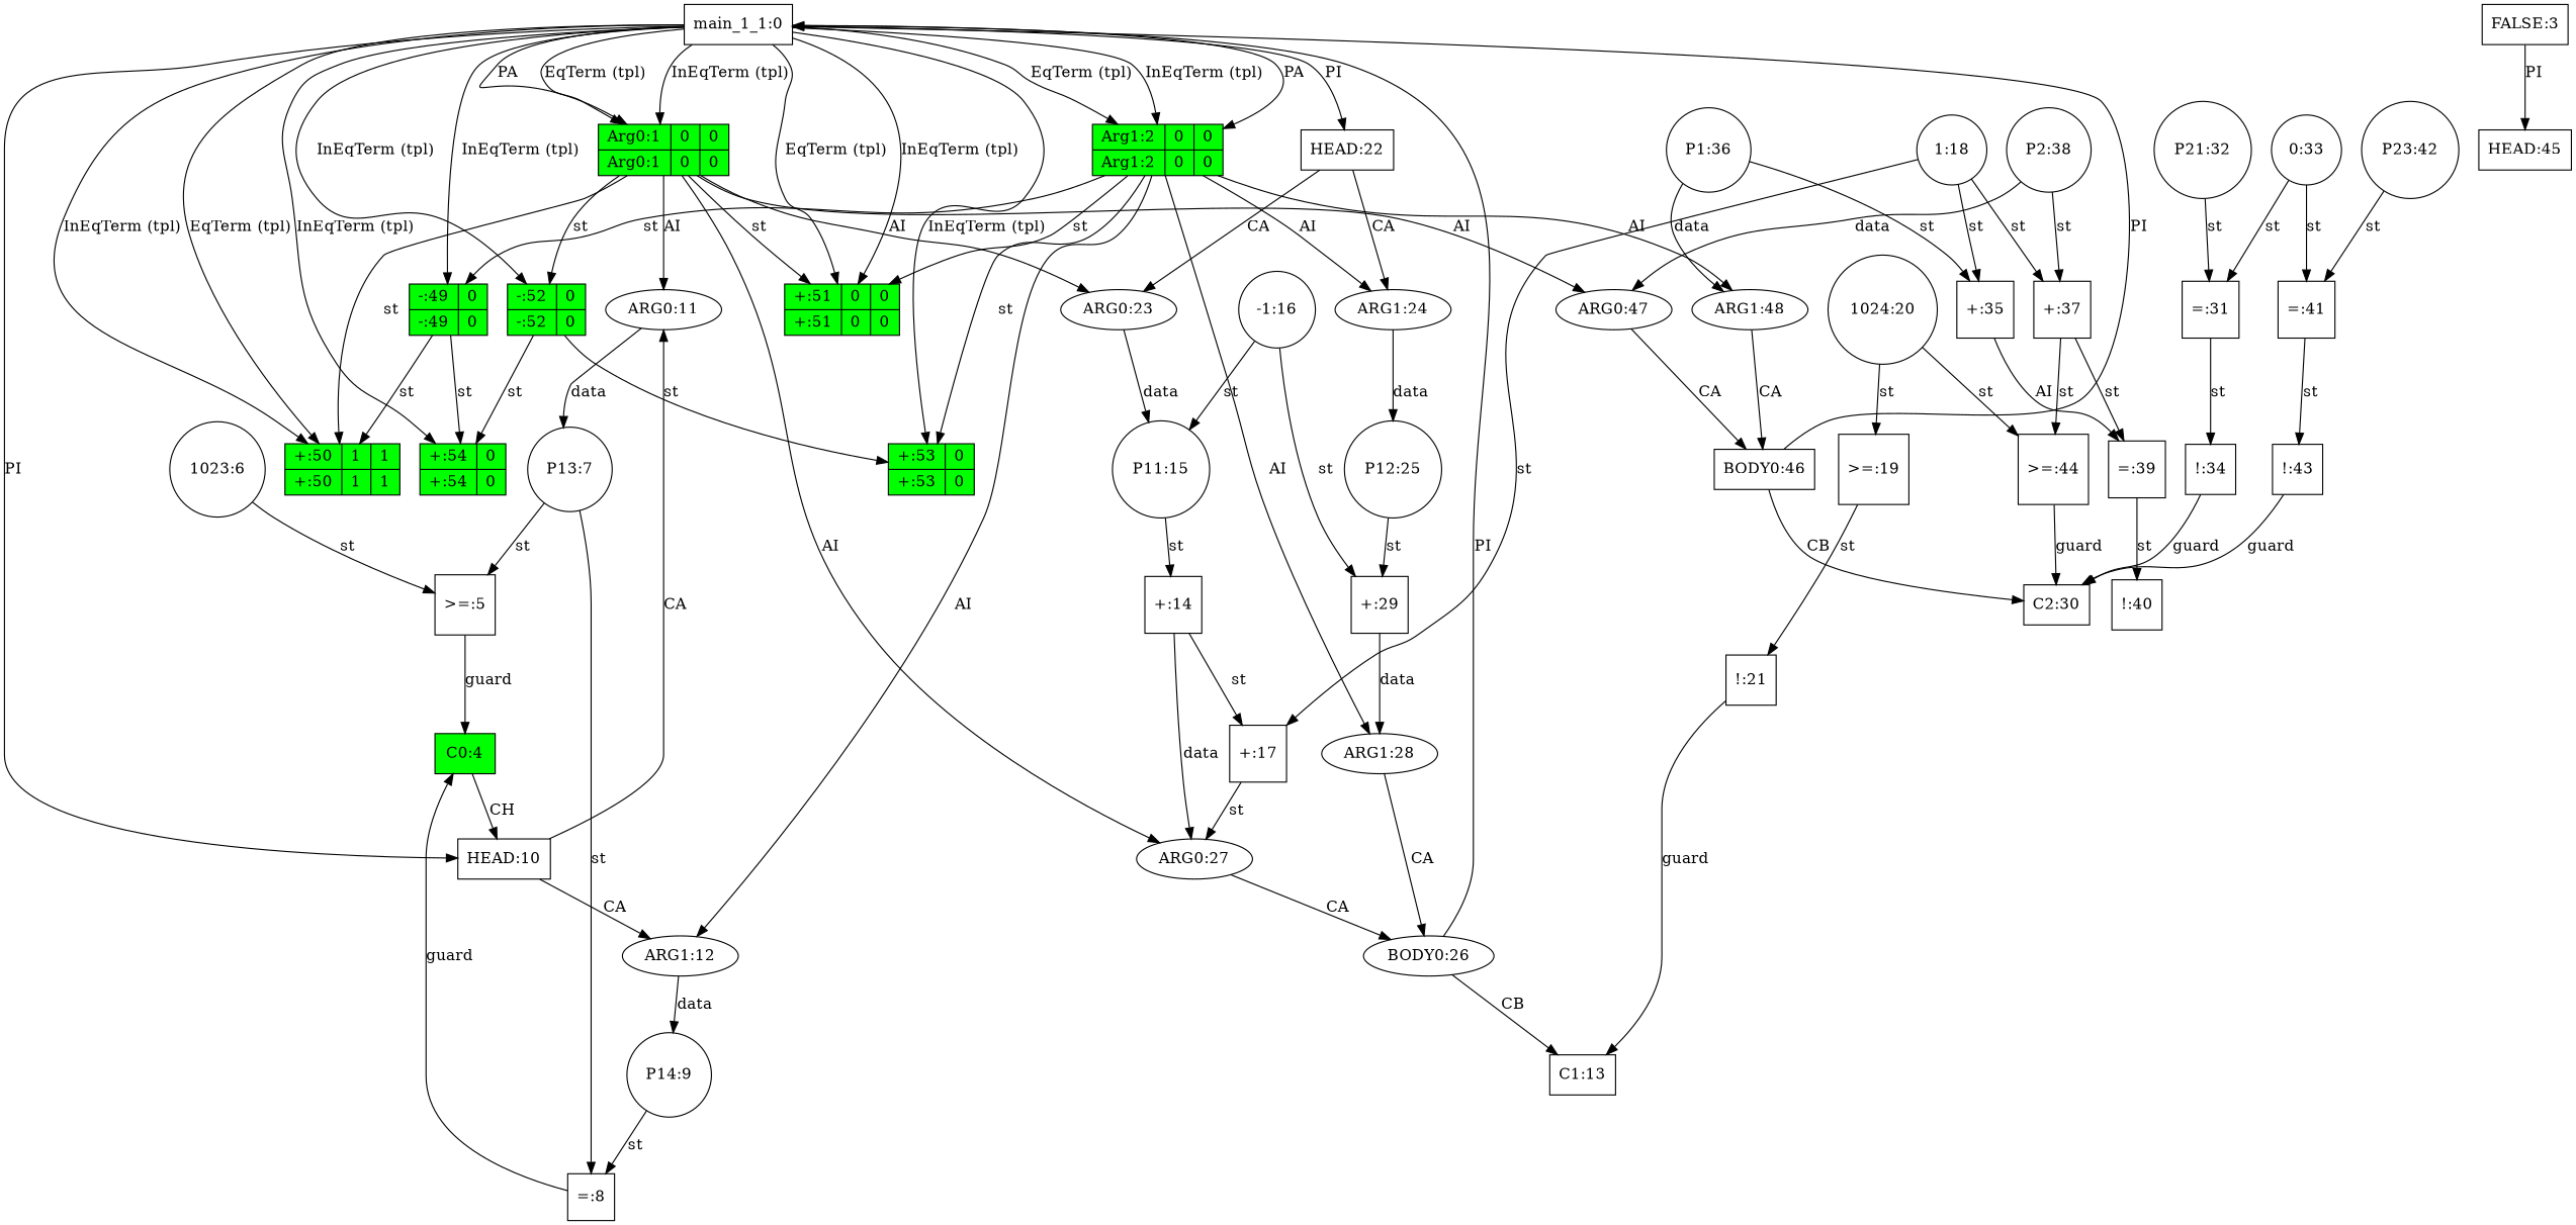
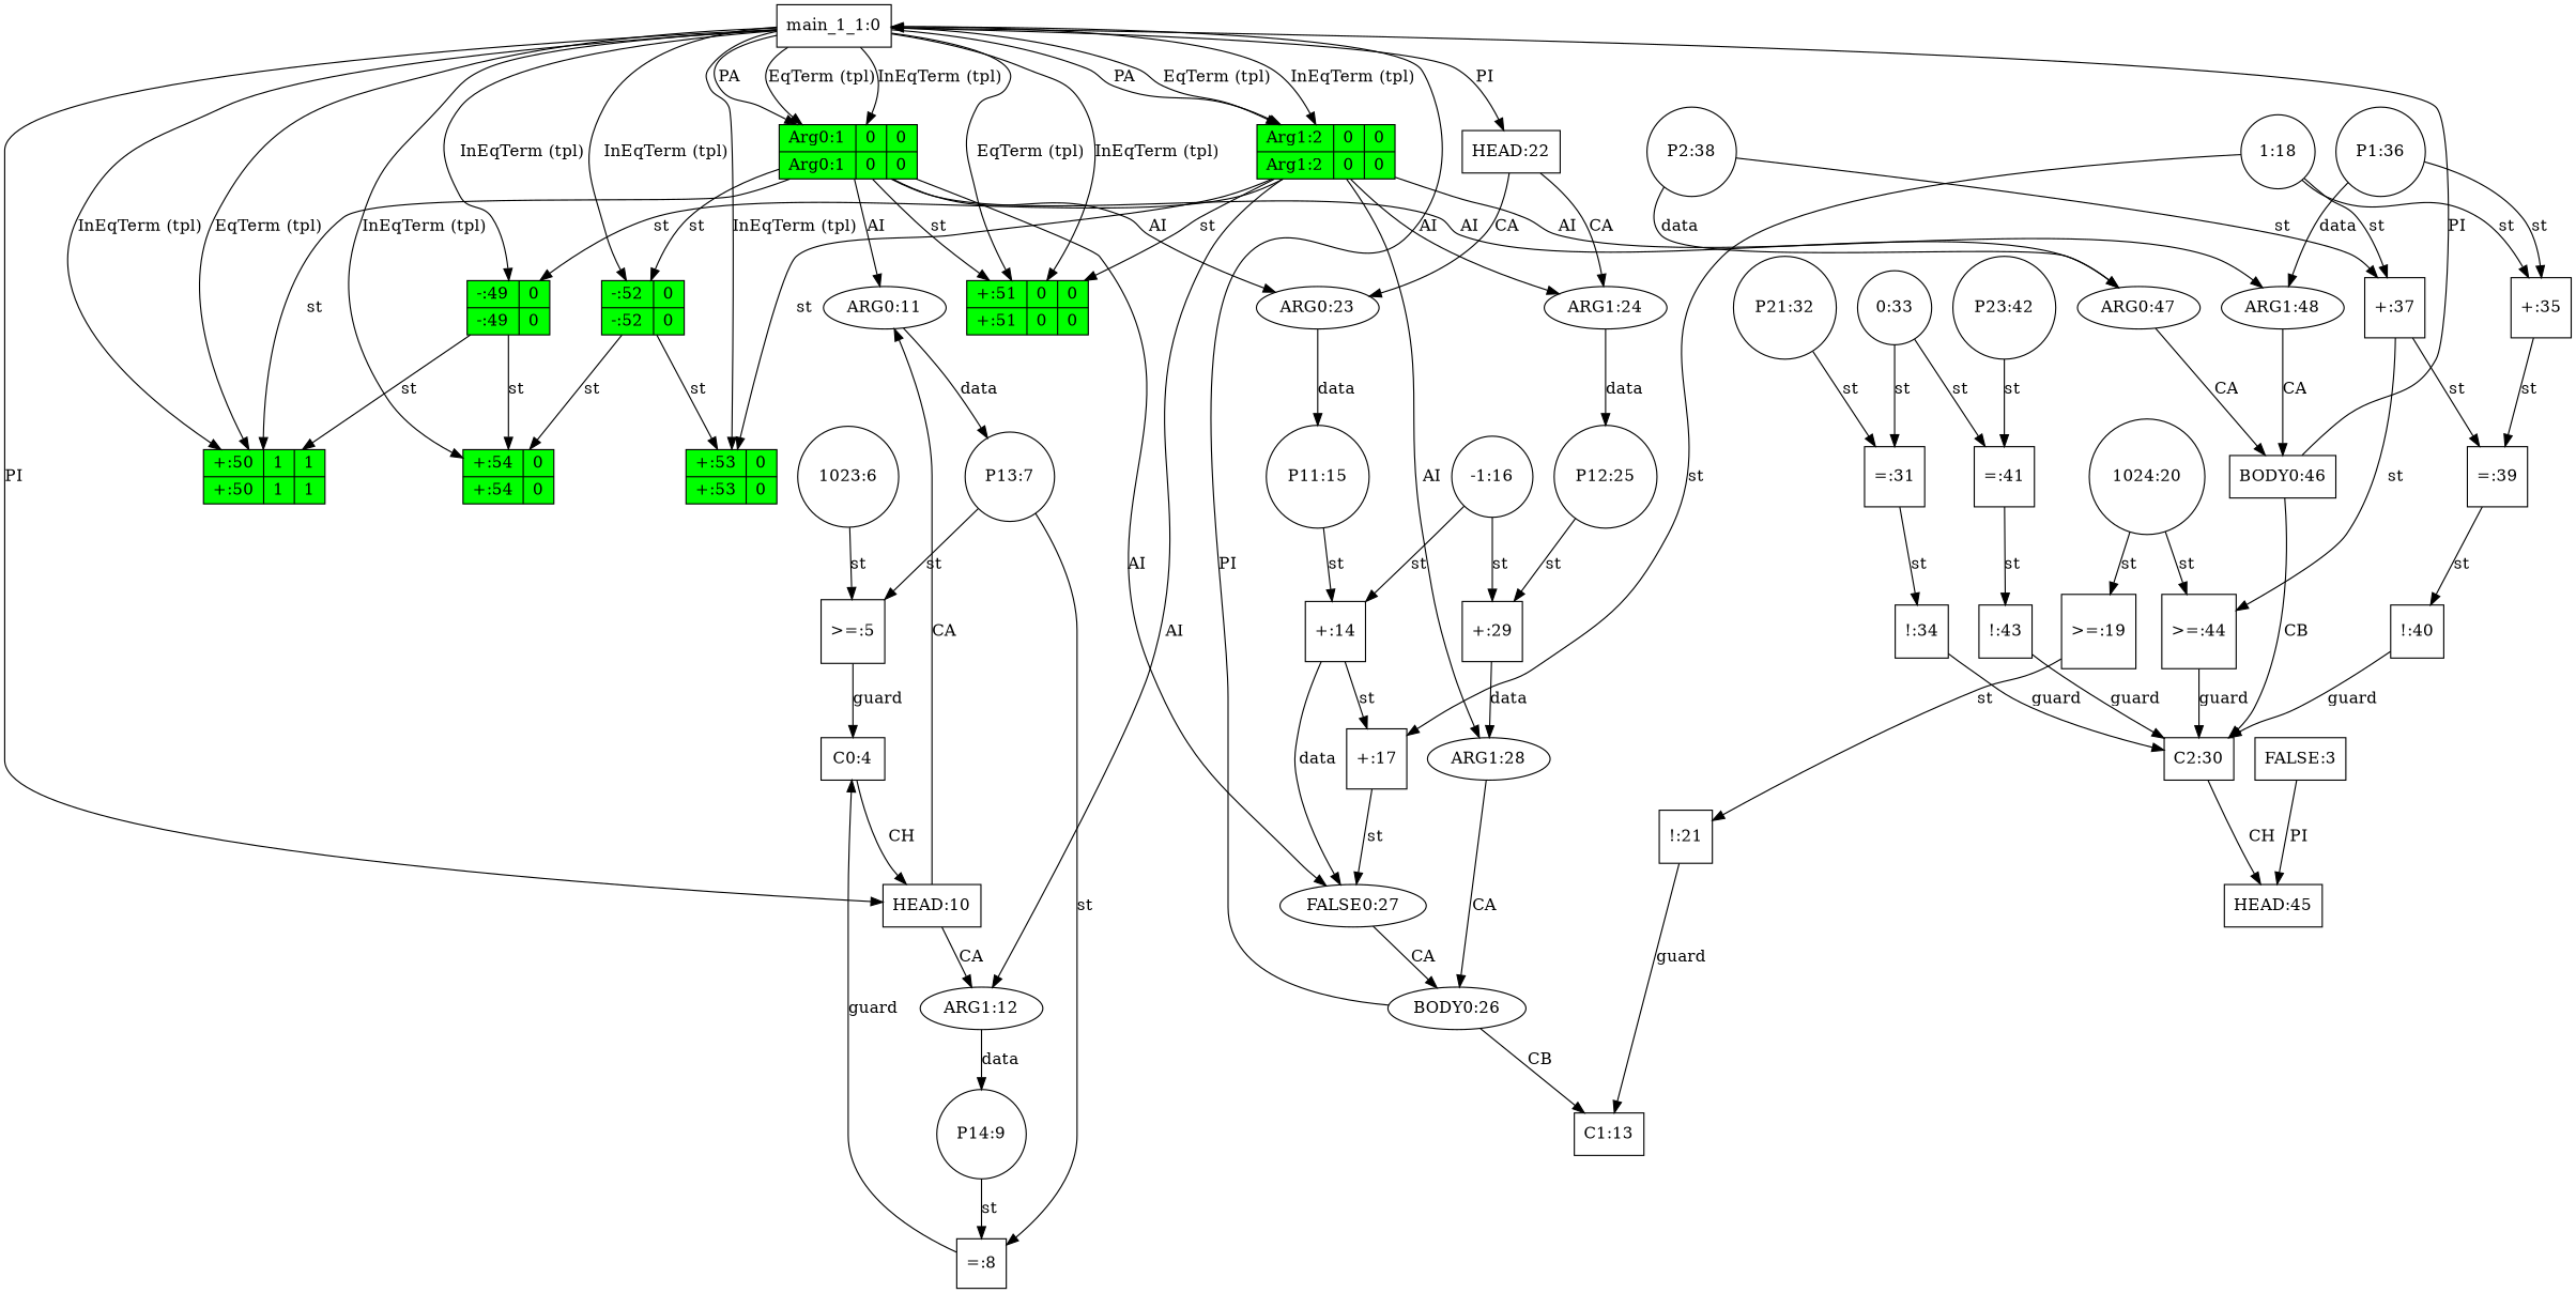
  digraph {
    node [color=black fillcolor=white shape=square style=filled]
    n1 [label="main_1_1:0" nodeName=predicate_0 shape=box]
    n2 [fillcolor=green label="{{Arg0:1|0|0}|{Arg0:1|0|0}}" shape=record]
    n3 [fillcolor=green label="{{Arg1:2|0|0}|{Arg1:2|0|0}}" shape=record]
    n4 [label="HEAD:10" nodeName=clauseHead_0 shape=box]
    n5 [label="HEAD:22" nodeName=clauseHead_1 shape=box]
    n6 [fillcolor=green label="{{-:49|0}|{-:49|0}}" shape=record]
    n7 [fillcolor=green label="{{+:50|1|1}|{+:50|1|1}}" shape=record]
    n8 [fillcolor=green label="{{+:51|0|0}|{+:51|0|0}}" shape=record]
    n9 [fillcolor=green label="{{-:52|0}|{-:52|0}}" shape=record]
    n10 [fillcolor=green label="{{+:53|0}|{+:53|0}}" shape=record]
    n11 [fillcolor=green label="{{+:54|0}|{+:54|0}}" shape=record]
    n12 [label="ARG0:11" nodeName=clauseArgument_0 shape=ellipse]
    n13 [label="ARG0:23" nodeName=clauseArgument_2 shape=ellipse]
-   n14 [label="ARG0:27" nodeName=clauseArgument_4 shape=ellipse]
+   n14 [label="FALSE0:27" nodeName=clauseArgument_4 shape=ellipse]
    n15 [label="ARG0:47" nodeName=clauseArgument_6 shape=ellipse]
    n16 [label="ARG1:12" nodeName=clauseArgument_1 shape=ellipse]
    n17 [label="ARG1:24" nodeName=clauseArgument_3 shape=ellipse]
    n18 [label="ARG1:28" nodeName=clauseArgument_5 shape=ellipse]
    n19 [label="ARG1:48" nodeName=clauseArgument_7 shape=ellipse]
    n20 [label="P13:7" nodeName=P13_7 shape=circle]
    n21 [label="P11:15" nodeName=P11_15 shape=circle]
    n22 [label="BODY0:26" nodeName=clauseBody_0 shape=ellipse]
    n23 [label="BODY0:46" nodeName=clauseBody_1 shape=box]
    n24 [label="P14:9" nodeName=P14_9 shape=circle]
    n25 [label="P12:25" nodeName=P12_25 shape=circle]
    n26 [label="1023:6" nodeName="1023_6" shape=circle]
    n27 [label=">=:5" nodeName=">=_5"]
-   n28 [fillcolor=green label="C0:4" nodeName=clause_0 shape=box]
+   n28 [label="C0:4" nodeName=clause_0 shape=box]
    n29 [label="=:8" nodeName="=_8"]
    n30 [label="+:14" nodeName="+_14"]
    n31 [label="+:17" nodeName="+_17"]
    n32 [label="-1:16" nodeName="-1_16" shape=circle]
    n33 [label="+:29" nodeName="+_29"]
    n34 [label=">=:19" nodeName=">=_19"]
    n35 [label="!:21" nodeName="!_21"]
    n36 [label="1:18" nodeName="1_18" shape=circle]
    n37 [label="+:35" nodeName="+_35"]
    n38 [label="+:37" nodeName="+_37"]
    n39 [label="=:39" nodeName="=_39"]
    n40 [label=">=:44" nodeName=">=_44"]
    n41 [label="C1:13" nodeName=clause_1 shape=box]
    n42 [label="1024:20" nodeName="1024_20" shape=circle]
    n43 [label="C2:30" nodeName=clause_2 shape=box]
    n44 [label="P21:32" nodeName=P21_32 shape=circle]
    n45 [label="=:31" nodeName="=_31"]
    n46 [label="!:34" nodeName="!_34"]
    n47 [label="0:33" nodeName="0_33" shape=circle]
    n48 [label="=:41" nodeName="=_41"]
    n49 [label="!:43" nodeName="!_43"]
    n50 [label="HEAD:45" nodeName=clauseHead_2 shape=box]
    n51 [label="P1:36" nodeName=P1_36 shape=circle]
    n52 [label="!:40" nodeName="!_40"]
    n53 [label="P2:38" nodeName=P2_38 shape=circle]
    n54 [label="P23:42" nodeName=P23_42 shape=circle]
    n55 [label="FALSE:3" nodeName=FALSE shape=box]
    n1 -> n2 [label=PA]
    n1 -> n2 [label="EqTerm (tpl)"]
    n1 -> n2 [label="InEqTerm (tpl)"]
    n1 -> n3 [label=PA]
    n1 -> n3 [label="EqTerm (tpl)"]
    n1 -> n3 [label="InEqTerm (tpl)"]
    n1 -> n4 [label=PI]
    n1 -> n5 [label=PI]
    n1 -> n6 [label="InEqTerm (tpl)"]
    n1 -> n7 [label="EqTerm (tpl)"]
    n1 -> n7 [label="InEqTerm (tpl)"]
    n1 -> n8 [label="EqTerm (tpl)"]
    n1 -> n8 [label="InEqTerm (tpl)"]
    n1 -> n9 [label="InEqTerm (tpl)"]
    n1 -> n10 [label="InEqTerm (tpl)"]
    n1 -> n11 [label="InEqTerm (tpl)"]
    n2 -> n7 [label=st]
    n2 -> n8 [label=st]
    n2 -> n9 [label=st]
    n2 -> n12 [label=AI]
    n2 -> n13 [label=AI]
    n2 -> n14 [label=AI]
    n2 -> n15 [label=AI]
    n3 -> n6 [label=st]
    n3 -> n8 [label=st]
    n3 -> n10 [label=st]
    n3 -> n16 [label=AI]
    n3 -> n17 [label=AI]
    n3 -> n18 [label=AI]
    n3 -> n19 [label=AI]
    n4 -> n12 [label=CA]
    n4 -> n16 [label=CA]
    n5 -> n13 [label=CA]
    n5 -> n17 [label=CA]
    n6 -> n7 [label=st]
    n6 -> n11 [label=st]
    n9 -> n10 [label=st]
    n9 -> n11 [label=st]
    n12 -> n20 [label=data]
    n13 -> n21 [label=data]
    n14 -> n22 [label=CA]
    n15 -> n23 [label=CA]
    n16 -> n24 [label=data]
    n17 -> n25 [label=data]
    n18 -> n22 [label=CA]
    n19 -> n23 [label=CA]
    n20 -> n27 [label=st]
    n20 -> n29 [label=st]
    n21 -> n30 [label=st]
    n22 -> n1 [label=PI]
    n22 -> n41 [label=CB]
    n23 -> n1 [label=PI]
    n23 -> n43 [label=CB]
    n24 -> n29 [label=st]
    n25 -> n33 [label=st]
    n26 -> n27 [label=st]
    n27 -> n28 [label=guard]
    n28 -> n4 [label=CH]
    n29 -> n28 [label=guard]
    n30 -> n14 [label=data]
    n30 -> n31 [label=st]
    n31 -> n14 [label=st]
-   n32 -> n21 [label=st]
+   n32 -> n30 [label=st]
    n32 -> n33 [label=st]
    n33 -> n18 [label=data]
    n34 -> n35 [label=st]
    n35 -> n41 [label=guard]
    n36 -> n31 [label=st]
    n36 -> n37 [label=st]
    n36 -> n38 [label=st]
-   n37 -> n39 [label=AI]
+   n37 -> n39 [label=st]
    n38 -> n39 [label=st]
    n38 -> n40 [label=st]
    n39 -> n52 [label=st]
    n40 -> n43 [label=guard]
    n42 -> n34 [label=st]
    n42 -> n40 [label=st]
+   n43 -> n50 [label=CH]
    n44 -> n45 [label=st]
    n45 -> n46 [label=st]
    n46 -> n43 [label=guard]
    n47 -> n45 [label=st]
    n47 -> n48 [label=st]
    n48 -> n49 [label=st]
    n49 -> n43 [label=guard]
    n51 -> n19 [label=data]
    n51 -> n37 [label=st]
+   n52 -> n43 [label=guard]
    n53 -> n15 [label=data]
    n53 -> n38 [label=st]
    n54 -> n48 [label=st]
    n55 -> n50 [label=PI]
  }
